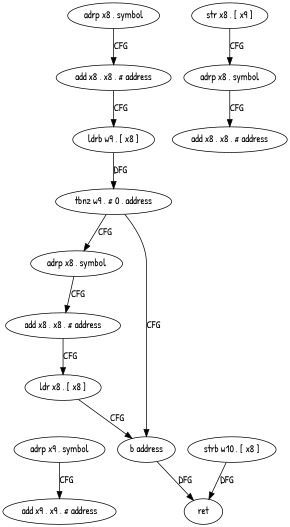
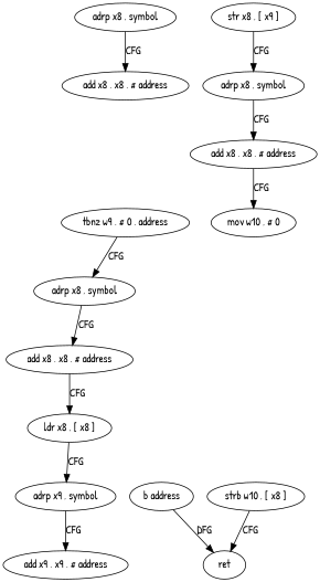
  digraph {
    fontname="Patrick Hand"
    node [fontname="Patrick Hand"]
    edge [fontname="Patrick Hand"]
    n1 [label="adrp x8 , symbol"]
    n2 [label="add x8 , x8 , # address"]
-   n3 [label="ldrb w9 , [ x8 ]"]
    n4 [label="tbnz w9 , # 0 , address"]
    n5 [label="adrp x8 , symbol"]
    n6 [label="b address"]
    n7 [label="add x8 , x8 , # address"]
    n8 [label=ret]
    n9 [label="ldr x8 , [ x8 ]"]
    n10 [label="adrp x9 , symbol"]
    n11 [label="add x9 , x9 , # address"]
    n12 [label="str x8 , [ x9 ]"]
    n13 [label="adrp x8 , symbol"]
    n14 [label="add x8 , x8 , # address"]
+   n15 [label="mov w10 , # 0"]
    n16 [label="strb w10 , [ x8 ]"]
    n1 -> n2 [label=CFG]
-   n2 -> n3 [label=CFG]
-   n3 -> n4 [label=DFG]
    n4 -> n5 [label=CFG]
-   n4 -> n6 [label=CFG]
    n5 -> n7 [label=CFG]
    n6 -> n8 [label=DFG]
    n7 -> n9 [label=CFG]
-   n9 -> n6 [label=CFG]
+   n9 -> n10 [label=CFG]
    n10 -> n11 [label=CFG]
    n12 -> n13 [label=CFG]
    n13 -> n14 [label=CFG]
-   n16 -> n8 [label=DFG]
+   n14 -> n15 [label=CFG]
+   n16 -> n8 [label=CFG]
  }
